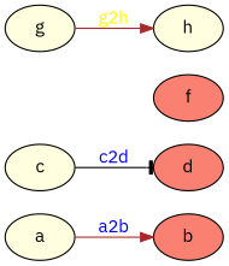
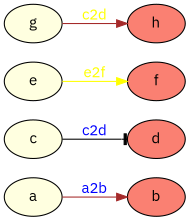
  digraph {
    fontname="IBM Plex Sans"
    rankdir=LR
    node [fillcolor=lightyellow fontname="IBM Plex Sans" style=filled]
    edge [arrowhead=normal color=brown fontcolor=blue fontname="IBM Plex Sans"]
    b [fillcolor=salmon]
    a
    d [fillcolor=salmon]
    c
    f [fillcolor=salmon]
+   e
    g
-   h
+   h [fillcolor=salmon]
    a -> b [label=a2b]
    c -> d [arrowhead=tee color=black label=c2d]
-   g -> h [fontcolor=yellow label=g2h]
+   e -> f [color=yellow fontcolor=yellow label=e2f arrowhead=""]
+   g -> h [fontcolor=yellow label=c2d]
  }
